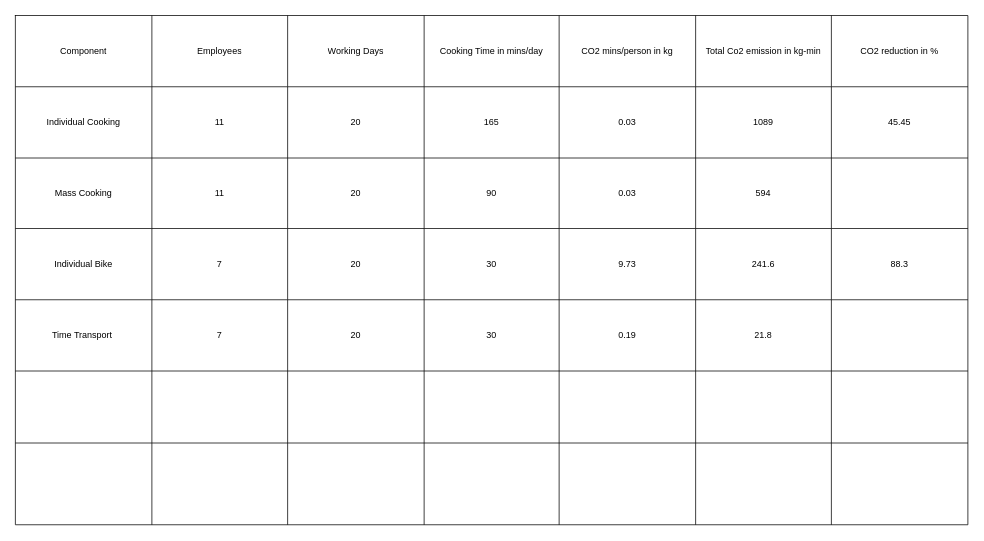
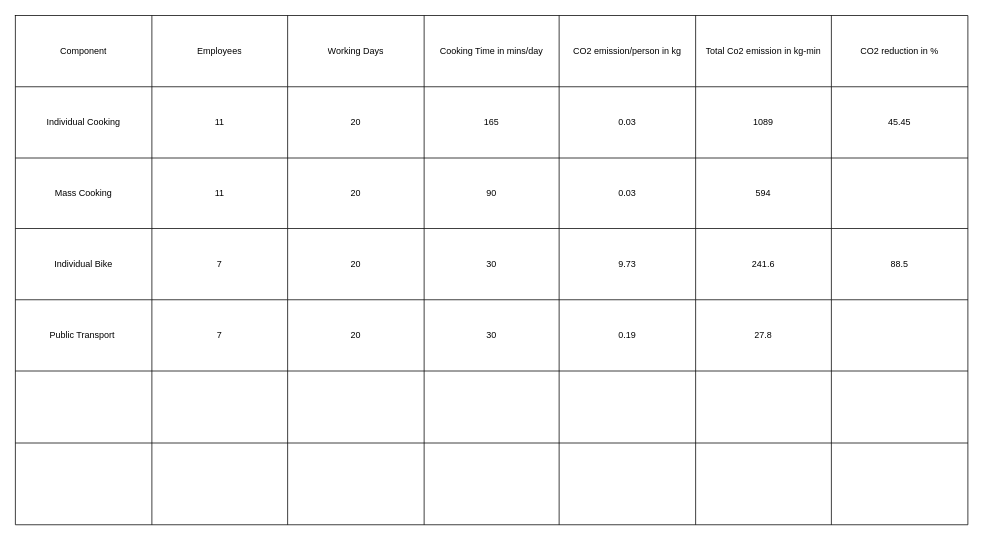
  <mxCell id="0" />
  <mxCell id="1" parent="0" />
  <mxCell id="2" value="" style="shape=table;startSize=0;container=1;collapsible=0;childLayout=tableLayout;" parent="1" vertex="1"><mxGeometry x="20" y="20" width="1270" height="679" as="geometry" /></mxCell>
  <mxCell id="3" value="" style="shape=tableRow;horizontal=0;startSize=0;swimlaneHead=0;swimlaneBody=0;strokeColor=inherit;top=0;left=0;bottom=0;right=0;collapsible=0;dropTarget=0;fillColor=none;points=[[0,0.5],[1,0.5]];portConstraint=eastwest;" parent="2" vertex="1"><mxGeometry width="1270" height="95" as="geometry" /></mxCell>
  <mxCell id="4" value="Component" style="shape=partialRectangle;html=1;whiteSpace=wrap;connectable=0;strokeColor=inherit;overflow=hidden;fillColor=none;top=0;left=0;bottom=0;right=0;pointerEvents=1;" parent="3" vertex="1"><mxGeometry width="182" height="95" as="geometry"><mxRectangle width="182" height="95" as="alternateBounds" /></mxGeometry></mxCell>
  <mxCell id="5" value="Employees" style="shape=partialRectangle;html=1;whiteSpace=wrap;connectable=0;strokeColor=inherit;overflow=hidden;fillColor=none;top=0;left=0;bottom=0;right=0;pointerEvents=1;" parent="3" vertex="1"><mxGeometry x="182" width="181" height="95" as="geometry"><mxRectangle width="181" height="95" as="alternateBounds" /></mxGeometry></mxCell>
  <mxCell id="6" value="Working Days" style="shape=partialRectangle;html=1;whiteSpace=wrap;connectable=0;strokeColor=inherit;overflow=hidden;fillColor=none;top=0;left=0;bottom=0;right=0;pointerEvents=1;" parent="3" vertex="1"><mxGeometry x="363" width="182" height="95" as="geometry"><mxRectangle width="182" height="95" as="alternateBounds" /></mxGeometry></mxCell>
  <mxCell id="7" value="Cooking Time in mins/day" style="shape=partialRectangle;html=1;whiteSpace=wrap;connectable=0;strokeColor=inherit;overflow=hidden;fillColor=none;top=0;left=0;bottom=0;right=0;pointerEvents=1;" parent="3" vertex="1"><mxGeometry x="545" width="180" height="95" as="geometry"><mxRectangle width="180" height="95" as="alternateBounds" /></mxGeometry></mxCell>
- <mxCell id="8" value="CO2 mins/person in kg" style="shape=partialRectangle;html=1;whiteSpace=wrap;connectable=0;strokeColor=inherit;overflow=hidden;fillColor=none;top=0;left=0;bottom=0;right=0;pointerEvents=1;" parent="3" vertex="1"><mxGeometry x="725" width="182" height="95" as="geometry"><mxRectangle width="182" height="95" as="alternateBounds" /></mxGeometry></mxCell>
+ <mxCell id="8" value="CO2 emission/person in kg" style="shape=partialRectangle;html=1;whiteSpace=wrap;connectable=0;strokeColor=inherit;overflow=hidden;fillColor=none;top=0;left=0;bottom=0;right=0;pointerEvents=1;" parent="3" vertex="1"><mxGeometry x="725" width="182" height="95" as="geometry"><mxRectangle width="182" height="95" as="alternateBounds" /></mxGeometry></mxCell>
  <mxCell id="9" value="Total Co2 emission in kg-min" style="shape=partialRectangle;html=1;whiteSpace=wrap;connectable=0;strokeColor=inherit;overflow=hidden;fillColor=none;top=0;left=0;bottom=0;right=0;pointerEvents=1;" parent="3" vertex="1"><mxGeometry x="907" width="181" height="95" as="geometry"><mxRectangle width="181" height="95" as="alternateBounds" /></mxGeometry></mxCell>
  <mxCell id="10" value="CO2 reduction in %" style="shape=partialRectangle;html=1;whiteSpace=wrap;connectable=0;strokeColor=inherit;overflow=hidden;fillColor=none;top=0;left=0;bottom=0;right=0;pointerEvents=1;" parent="3" vertex="1"><mxGeometry x="1088" width="182" height="95" as="geometry"><mxRectangle width="182" height="95" as="alternateBounds" /></mxGeometry></mxCell>
  <mxCell id="11" value="" style="shape=tableRow;horizontal=0;startSize=0;swimlaneHead=0;swimlaneBody=0;strokeColor=inherit;top=0;left=0;bottom=0;right=0;collapsible=0;dropTarget=0;fillColor=none;points=[[0,0.5],[1,0.5]];portConstraint=eastwest;" parent="2" vertex="1"><mxGeometry y="95" width="1270" height="95" as="geometry" /></mxCell>
  <mxCell id="12" value="Individual Cooking" style="shape=partialRectangle;html=1;whiteSpace=wrap;connectable=0;strokeColor=inherit;overflow=hidden;fillColor=none;top=0;left=0;bottom=0;right=0;pointerEvents=1;" parent="11" vertex="1"><mxGeometry width="182" height="95" as="geometry"><mxRectangle width="182" height="95" as="alternateBounds" /></mxGeometry></mxCell>
  <mxCell id="13" value="11" style="shape=partialRectangle;html=1;whiteSpace=wrap;connectable=0;strokeColor=inherit;overflow=hidden;fillColor=none;top=0;left=0;bottom=0;right=0;pointerEvents=1;" parent="11" vertex="1"><mxGeometry x="182" width="181" height="95" as="geometry"><mxRectangle width="181" height="95" as="alternateBounds" /></mxGeometry></mxCell>
  <mxCell id="14" value="20" style="shape=partialRectangle;html=1;whiteSpace=wrap;connectable=0;strokeColor=inherit;overflow=hidden;fillColor=none;top=0;left=0;bottom=0;right=0;pointerEvents=1;" parent="11" vertex="1"><mxGeometry x="363" width="182" height="95" as="geometry"><mxRectangle width="182" height="95" as="alternateBounds" /></mxGeometry></mxCell>
  <mxCell id="15" value="165" style="shape=partialRectangle;html=1;whiteSpace=wrap;connectable=0;strokeColor=inherit;overflow=hidden;fillColor=none;top=0;left=0;bottom=0;right=0;pointerEvents=1;" parent="11" vertex="1"><mxGeometry x="545" width="180" height="95" as="geometry"><mxRectangle width="180" height="95" as="alternateBounds" /></mxGeometry></mxCell>
  <mxCell id="16" value="0.03" style="shape=partialRectangle;html=1;whiteSpace=wrap;connectable=0;strokeColor=inherit;overflow=hidden;fillColor=none;top=0;left=0;bottom=0;right=0;pointerEvents=1;" parent="11" vertex="1"><mxGeometry x="725" width="182" height="95" as="geometry"><mxRectangle width="182" height="95" as="alternateBounds" /></mxGeometry></mxCell>
  <mxCell id="17" value="1089" style="shape=partialRectangle;html=1;whiteSpace=wrap;connectable=0;strokeColor=inherit;overflow=hidden;fillColor=none;top=0;left=0;bottom=0;right=0;pointerEvents=1;" parent="11" vertex="1"><mxGeometry x="907" width="181" height="95" as="geometry"><mxRectangle width="181" height="95" as="alternateBounds" /></mxGeometry></mxCell>
  <mxCell id="18" value="45.45" style="shape=partialRectangle;html=1;whiteSpace=wrap;connectable=0;strokeColor=inherit;overflow=hidden;fillColor=none;top=0;left=0;bottom=0;right=0;pointerEvents=1;" parent="11" vertex="1"><mxGeometry x="1088" width="182" height="95" as="geometry"><mxRectangle width="182" height="95" as="alternateBounds" /></mxGeometry></mxCell>
  <mxCell id="19" value="" style="shape=tableRow;horizontal=0;startSize=0;swimlaneHead=0;swimlaneBody=0;strokeColor=inherit;top=0;left=0;bottom=0;right=0;collapsible=0;dropTarget=0;fillColor=none;points=[[0,0.5],[1,0.5]];portConstraint=eastwest;" parent="2" vertex="1"><mxGeometry y="190" width="1270" height="94" as="geometry" /></mxCell>
  <mxCell id="20" value="Mass Cooking" style="shape=partialRectangle;html=1;whiteSpace=wrap;connectable=0;strokeColor=inherit;overflow=hidden;fillColor=none;top=0;left=0;bottom=0;right=0;pointerEvents=1;" parent="19" vertex="1"><mxGeometry width="182" height="94" as="geometry"><mxRectangle width="182" height="94" as="alternateBounds" /></mxGeometry></mxCell>
  <mxCell id="21" value="11" style="shape=partialRectangle;html=1;whiteSpace=wrap;connectable=0;strokeColor=inherit;overflow=hidden;fillColor=none;top=0;left=0;bottom=0;right=0;pointerEvents=1;" parent="19" vertex="1"><mxGeometry x="182" width="181" height="94" as="geometry"><mxRectangle width="181" height="94" as="alternateBounds" /></mxGeometry></mxCell>
  <mxCell id="22" value="20" style="shape=partialRectangle;html=1;whiteSpace=wrap;connectable=0;strokeColor=inherit;overflow=hidden;fillColor=none;top=0;left=0;bottom=0;right=0;pointerEvents=1;" parent="19" vertex="1"><mxGeometry x="363" width="182" height="94" as="geometry"><mxRectangle width="182" height="94" as="alternateBounds" /></mxGeometry></mxCell>
  <mxCell id="23" value="90" style="shape=partialRectangle;html=1;whiteSpace=wrap;connectable=0;strokeColor=inherit;overflow=hidden;fillColor=none;top=0;left=0;bottom=0;right=0;pointerEvents=1;" parent="19" vertex="1"><mxGeometry x="545" width="180" height="94" as="geometry"><mxRectangle width="180" height="94" as="alternateBounds" /></mxGeometry></mxCell>
  <mxCell id="24" value="0.03" style="shape=partialRectangle;html=1;whiteSpace=wrap;connectable=0;strokeColor=inherit;overflow=hidden;fillColor=none;top=0;left=0;bottom=0;right=0;pointerEvents=1;" parent="19" vertex="1"><mxGeometry x="725" width="182" height="94" as="geometry"><mxRectangle width="182" height="94" as="alternateBounds" /></mxGeometry></mxCell>
  <mxCell id="25" value="594" style="shape=partialRectangle;html=1;whiteSpace=wrap;connectable=0;strokeColor=inherit;overflow=hidden;fillColor=none;top=0;left=0;bottom=0;right=0;pointerEvents=1;" parent="19" vertex="1"><mxGeometry x="907" width="181" height="94" as="geometry"><mxRectangle width="181" height="94" as="alternateBounds" /></mxGeometry></mxCell>
  <mxCell id="26" value="" style="shape=partialRectangle;html=1;whiteSpace=wrap;connectable=0;strokeColor=inherit;overflow=hidden;fillColor=none;top=0;left=0;bottom=0;right=0;pointerEvents=1;" parent="19" vertex="1"><mxGeometry x="1088" width="182" height="94" as="geometry"><mxRectangle width="182" height="94" as="alternateBounds" /></mxGeometry></mxCell>
  <mxCell id="27" value="" style="shape=tableRow;horizontal=0;startSize=0;swimlaneHead=0;swimlaneBody=0;strokeColor=inherit;top=0;left=0;bottom=0;right=0;collapsible=0;dropTarget=0;fillColor=none;points=[[0,0.5],[1,0.5]];portConstraint=eastwest;" parent="2" vertex="1"><mxGeometry y="284" width="1270" height="95" as="geometry" /></mxCell>
  <mxCell id="28" value="Individual Bike" style="shape=partialRectangle;html=1;whiteSpace=wrap;connectable=0;strokeColor=inherit;overflow=hidden;fillColor=none;top=0;left=0;bottom=0;right=0;pointerEvents=1;" parent="27" vertex="1"><mxGeometry width="182" height="95" as="geometry"><mxRectangle width="182" height="95" as="alternateBounds" /></mxGeometry></mxCell>
  <mxCell id="29" value="7" style="shape=partialRectangle;html=1;whiteSpace=wrap;connectable=0;strokeColor=inherit;overflow=hidden;fillColor=none;top=0;left=0;bottom=0;right=0;pointerEvents=1;" parent="27" vertex="1"><mxGeometry x="182" width="181" height="95" as="geometry"><mxRectangle width="181" height="95" as="alternateBounds" /></mxGeometry></mxCell>
  <mxCell id="30" value="20" style="shape=partialRectangle;html=1;whiteSpace=wrap;connectable=0;strokeColor=inherit;overflow=hidden;fillColor=none;top=0;left=0;bottom=0;right=0;pointerEvents=1;" parent="27" vertex="1"><mxGeometry x="363" width="182" height="95" as="geometry"><mxRectangle width="182" height="95" as="alternateBounds" /></mxGeometry></mxCell>
  <mxCell id="31" value="30" style="shape=partialRectangle;html=1;whiteSpace=wrap;connectable=0;strokeColor=inherit;overflow=hidden;fillColor=none;top=0;left=0;bottom=0;right=0;pointerEvents=1;" parent="27" vertex="1"><mxGeometry x="545" width="180" height="95" as="geometry"><mxRectangle width="180" height="95" as="alternateBounds" /></mxGeometry></mxCell>
  <mxCell id="32" value="9.73" style="shape=partialRectangle;html=1;whiteSpace=wrap;connectable=0;strokeColor=inherit;overflow=hidden;fillColor=none;top=0;left=0;bottom=0;right=0;pointerEvents=1;" parent="27" vertex="1"><mxGeometry x="725" width="182" height="95" as="geometry"><mxRectangle width="182" height="95" as="alternateBounds" /></mxGeometry></mxCell>
  <mxCell id="33" value="241.6" style="shape=partialRectangle;html=1;whiteSpace=wrap;connectable=0;strokeColor=inherit;overflow=hidden;fillColor=none;top=0;left=0;bottom=0;right=0;pointerEvents=1;" parent="27" vertex="1"><mxGeometry x="907" width="181" height="95" as="geometry"><mxRectangle width="181" height="95" as="alternateBounds" /></mxGeometry></mxCell>
- <mxCell id="34" value="88.3" style="shape=partialRectangle;html=1;whiteSpace=wrap;connectable=0;strokeColor=inherit;overflow=hidden;fillColor=none;top=0;left=0;bottom=0;right=0;pointerEvents=1;" parent="27" vertex="1"><mxGeometry x="1088" width="182" height="95" as="geometry"><mxRectangle width="182" height="95" as="alternateBounds" /></mxGeometry></mxCell>
+ <mxCell id="34" value="88.5" style="shape=partialRectangle;html=1;whiteSpace=wrap;connectable=0;strokeColor=inherit;overflow=hidden;fillColor=none;top=0;left=0;bottom=0;right=0;pointerEvents=1;" parent="27" vertex="1"><mxGeometry x="1088" width="182" height="95" as="geometry"><mxRectangle width="182" height="95" as="alternateBounds" /></mxGeometry></mxCell>
  <mxCell id="35" value="" style="shape=tableRow;horizontal=0;startSize=0;swimlaneHead=0;swimlaneBody=0;strokeColor=inherit;top=0;left=0;bottom=0;right=0;collapsible=0;dropTarget=0;fillColor=none;points=[[0,0.5],[1,0.5]];portConstraint=eastwest;" parent="2" vertex="1"><mxGeometry y="379" width="1270" height="95" as="geometry" /></mxCell>
- <mxCell id="36" value="Time Transport&amp;nbsp;" style="shape=partialRectangle;html=1;whiteSpace=wrap;connectable=0;strokeColor=inherit;overflow=hidden;fillColor=none;top=0;left=0;bottom=0;right=0;pointerEvents=1;" parent="35" vertex="1"><mxGeometry width="182" height="95" as="geometry"><mxRectangle width="182" height="95" as="alternateBounds" /></mxGeometry></mxCell>
+ <mxCell id="36" value="Public Transport&amp;nbsp;" style="shape=partialRectangle;html=1;whiteSpace=wrap;connectable=0;strokeColor=inherit;overflow=hidden;fillColor=none;top=0;left=0;bottom=0;right=0;pointerEvents=1;" parent="35" vertex="1"><mxGeometry width="182" height="95" as="geometry"><mxRectangle width="182" height="95" as="alternateBounds" /></mxGeometry></mxCell>
  <mxCell id="37" value="7" style="shape=partialRectangle;html=1;whiteSpace=wrap;connectable=0;strokeColor=inherit;overflow=hidden;fillColor=none;top=0;left=0;bottom=0;right=0;pointerEvents=1;" parent="35" vertex="1"><mxGeometry x="182" width="181" height="95" as="geometry"><mxRectangle width="181" height="95" as="alternateBounds" /></mxGeometry></mxCell>
  <mxCell id="38" value="20" style="shape=partialRectangle;html=1;whiteSpace=wrap;connectable=0;strokeColor=inherit;overflow=hidden;fillColor=none;top=0;left=0;bottom=0;right=0;pointerEvents=1;" parent="35" vertex="1"><mxGeometry x="363" width="182" height="95" as="geometry"><mxRectangle width="182" height="95" as="alternateBounds" /></mxGeometry></mxCell>
  <mxCell id="39" value="30" style="shape=partialRectangle;html=1;whiteSpace=wrap;connectable=0;strokeColor=inherit;overflow=hidden;fillColor=none;top=0;left=0;bottom=0;right=0;pointerEvents=1;" parent="35" vertex="1"><mxGeometry x="545" width="180" height="95" as="geometry"><mxRectangle width="180" height="95" as="alternateBounds" /></mxGeometry></mxCell>
  <mxCell id="40" value="0.19" style="shape=partialRectangle;html=1;whiteSpace=wrap;connectable=0;strokeColor=inherit;overflow=hidden;fillColor=none;top=0;left=0;bottom=0;right=0;pointerEvents=1;" parent="35" vertex="1"><mxGeometry x="725" width="182" height="95" as="geometry"><mxRectangle width="182" height="95" as="alternateBounds" /></mxGeometry></mxCell>
- <mxCell id="41" value="21.8" style="shape=partialRectangle;html=1;whiteSpace=wrap;connectable=0;strokeColor=inherit;overflow=hidden;fillColor=none;top=0;left=0;bottom=0;right=0;pointerEvents=1;" parent="35" vertex="1"><mxGeometry x="907" width="181" height="95" as="geometry"><mxRectangle width="181" height="95" as="alternateBounds" /></mxGeometry></mxCell>
+ <mxCell id="41" value="27.8" style="shape=partialRectangle;html=1;whiteSpace=wrap;connectable=0;strokeColor=inherit;overflow=hidden;fillColor=none;top=0;left=0;bottom=0;right=0;pointerEvents=1;" parent="35" vertex="1"><mxGeometry x="907" width="181" height="95" as="geometry"><mxRectangle width="181" height="95" as="alternateBounds" /></mxGeometry></mxCell>
  <mxCell id="42" value="" style="shape=partialRectangle;html=1;whiteSpace=wrap;connectable=0;strokeColor=inherit;overflow=hidden;fillColor=none;top=0;left=0;bottom=0;right=0;pointerEvents=1;" parent="35" vertex="1"><mxGeometry x="1088" width="182" height="95" as="geometry"><mxRectangle width="182" height="95" as="alternateBounds" /></mxGeometry></mxCell>
  <mxCell id="43" value="" style="shape=tableRow;horizontal=0;startSize=0;swimlaneHead=0;swimlaneBody=0;strokeColor=inherit;top=0;left=0;bottom=0;right=0;collapsible=0;dropTarget=0;fillColor=none;points=[[0,0.5],[1,0.5]];portConstraint=eastwest;" parent="2" vertex="1"><mxGeometry y="474" width="1270" height="96" as="geometry" /></mxCell>
  <mxCell id="44" value="" style="shape=partialRectangle;html=1;whiteSpace=wrap;connectable=0;strokeColor=inherit;overflow=hidden;fillColor=none;top=0;left=0;bottom=0;right=0;pointerEvents=1;" parent="43" vertex="1"><mxGeometry width="182" height="96" as="geometry"><mxRectangle width="182" height="96" as="alternateBounds" /></mxGeometry></mxCell>
  <mxCell id="45" value="" style="shape=partialRectangle;html=1;whiteSpace=wrap;connectable=0;strokeColor=inherit;overflow=hidden;fillColor=none;top=0;left=0;bottom=0;right=0;pointerEvents=1;" parent="43" vertex="1"><mxGeometry x="182" width="181" height="96" as="geometry"><mxRectangle width="181" height="96" as="alternateBounds" /></mxGeometry></mxCell>
  <mxCell id="46" value="" style="shape=partialRectangle;html=1;whiteSpace=wrap;connectable=0;strokeColor=inherit;overflow=hidden;fillColor=none;top=0;left=0;bottom=0;right=0;pointerEvents=1;" parent="43" vertex="1"><mxGeometry x="363" width="182" height="96" as="geometry"><mxRectangle width="182" height="96" as="alternateBounds" /></mxGeometry></mxCell>
  <mxCell id="47" value="" style="shape=partialRectangle;html=1;whiteSpace=wrap;connectable=0;strokeColor=inherit;overflow=hidden;fillColor=none;top=0;left=0;bottom=0;right=0;pointerEvents=1;" parent="43" vertex="1"><mxGeometry x="545" width="180" height="96" as="geometry"><mxRectangle width="180" height="96" as="alternateBounds" /></mxGeometry></mxCell>
  <mxCell id="48" value="" style="shape=partialRectangle;html=1;whiteSpace=wrap;connectable=0;strokeColor=inherit;overflow=hidden;fillColor=none;top=0;left=0;bottom=0;right=0;pointerEvents=1;" parent="43" vertex="1"><mxGeometry x="725" width="182" height="96" as="geometry"><mxRectangle width="182" height="96" as="alternateBounds" /></mxGeometry></mxCell>
  <mxCell id="49" value="" style="shape=partialRectangle;html=1;whiteSpace=wrap;connectable=0;strokeColor=inherit;overflow=hidden;fillColor=none;top=0;left=0;bottom=0;right=0;pointerEvents=1;" parent="43" vertex="1"><mxGeometry x="907" width="181" height="96" as="geometry"><mxRectangle width="181" height="96" as="alternateBounds" /></mxGeometry></mxCell>
  <mxCell id="50" value="" style="shape=partialRectangle;html=1;whiteSpace=wrap;connectable=0;strokeColor=inherit;overflow=hidden;fillColor=none;top=0;left=0;bottom=0;right=0;pointerEvents=1;" parent="43" vertex="1"><mxGeometry x="1088" width="182" height="96" as="geometry"><mxRectangle width="182" height="96" as="alternateBounds" /></mxGeometry></mxCell>
  <mxCell id="51" value="" style="shape=tableRow;horizontal=0;startSize=0;swimlaneHead=0;swimlaneBody=0;strokeColor=inherit;top=0;left=0;bottom=0;right=0;collapsible=0;dropTarget=0;fillColor=none;points=[[0,0.5],[1,0.5]];portConstraint=eastwest;" parent="2" vertex="1"><mxGeometry y="570" width="1270" height="109" as="geometry" /></mxCell>
  <mxCell id="52" value="" style="shape=partialRectangle;html=1;whiteSpace=wrap;connectable=0;strokeColor=inherit;overflow=hidden;fillColor=none;top=0;left=0;bottom=0;right=0;pointerEvents=1;" parent="51" vertex="1"><mxGeometry width="182" height="109" as="geometry"><mxRectangle width="182" height="109" as="alternateBounds" /></mxGeometry></mxCell>
  <mxCell id="53" value="" style="shape=partialRectangle;html=1;whiteSpace=wrap;connectable=0;strokeColor=inherit;overflow=hidden;fillColor=none;top=0;left=0;bottom=0;right=0;pointerEvents=1;" parent="51" vertex="1"><mxGeometry x="182" width="181" height="109" as="geometry"><mxRectangle width="181" height="109" as="alternateBounds" /></mxGeometry></mxCell>
  <mxCell id="54" value="" style="shape=partialRectangle;html=1;whiteSpace=wrap;connectable=0;strokeColor=inherit;overflow=hidden;fillColor=none;top=0;left=0;bottom=0;right=0;pointerEvents=1;" parent="51" vertex="1"><mxGeometry x="363" width="182" height="109" as="geometry"><mxRectangle width="182" height="109" as="alternateBounds" /></mxGeometry></mxCell>
  <mxCell id="55" value="" style="shape=partialRectangle;html=1;whiteSpace=wrap;connectable=0;strokeColor=inherit;overflow=hidden;fillColor=none;top=0;left=0;bottom=0;right=0;pointerEvents=1;" parent="51" vertex="1"><mxGeometry x="545" width="180" height="109" as="geometry"><mxRectangle width="180" height="109" as="alternateBounds" /></mxGeometry></mxCell>
  <mxCell id="56" value="" style="shape=partialRectangle;html=1;whiteSpace=wrap;connectable=0;strokeColor=inherit;overflow=hidden;fillColor=none;top=0;left=0;bottom=0;right=0;pointerEvents=1;" parent="51" vertex="1"><mxGeometry x="725" width="182" height="109" as="geometry"><mxRectangle width="182" height="109" as="alternateBounds" /></mxGeometry></mxCell>
  <mxCell id="57" value="" style="shape=partialRectangle;html=1;whiteSpace=wrap;connectable=0;strokeColor=inherit;overflow=hidden;fillColor=none;top=0;left=0;bottom=0;right=0;pointerEvents=1;" parent="51" vertex="1"><mxGeometry x="907" width="181" height="109" as="geometry"><mxRectangle width="181" height="109" as="alternateBounds" /></mxGeometry></mxCell>
  <mxCell id="58" value="" style="shape=partialRectangle;html=1;whiteSpace=wrap;connectable=0;strokeColor=inherit;overflow=hidden;fillColor=none;top=0;left=0;bottom=0;right=0;pointerEvents=1;" parent="51" vertex="1"><mxGeometry x="1088" width="182" height="109" as="geometry"><mxRectangle width="182" height="109" as="alternateBounds" /></mxGeometry></mxCell>
